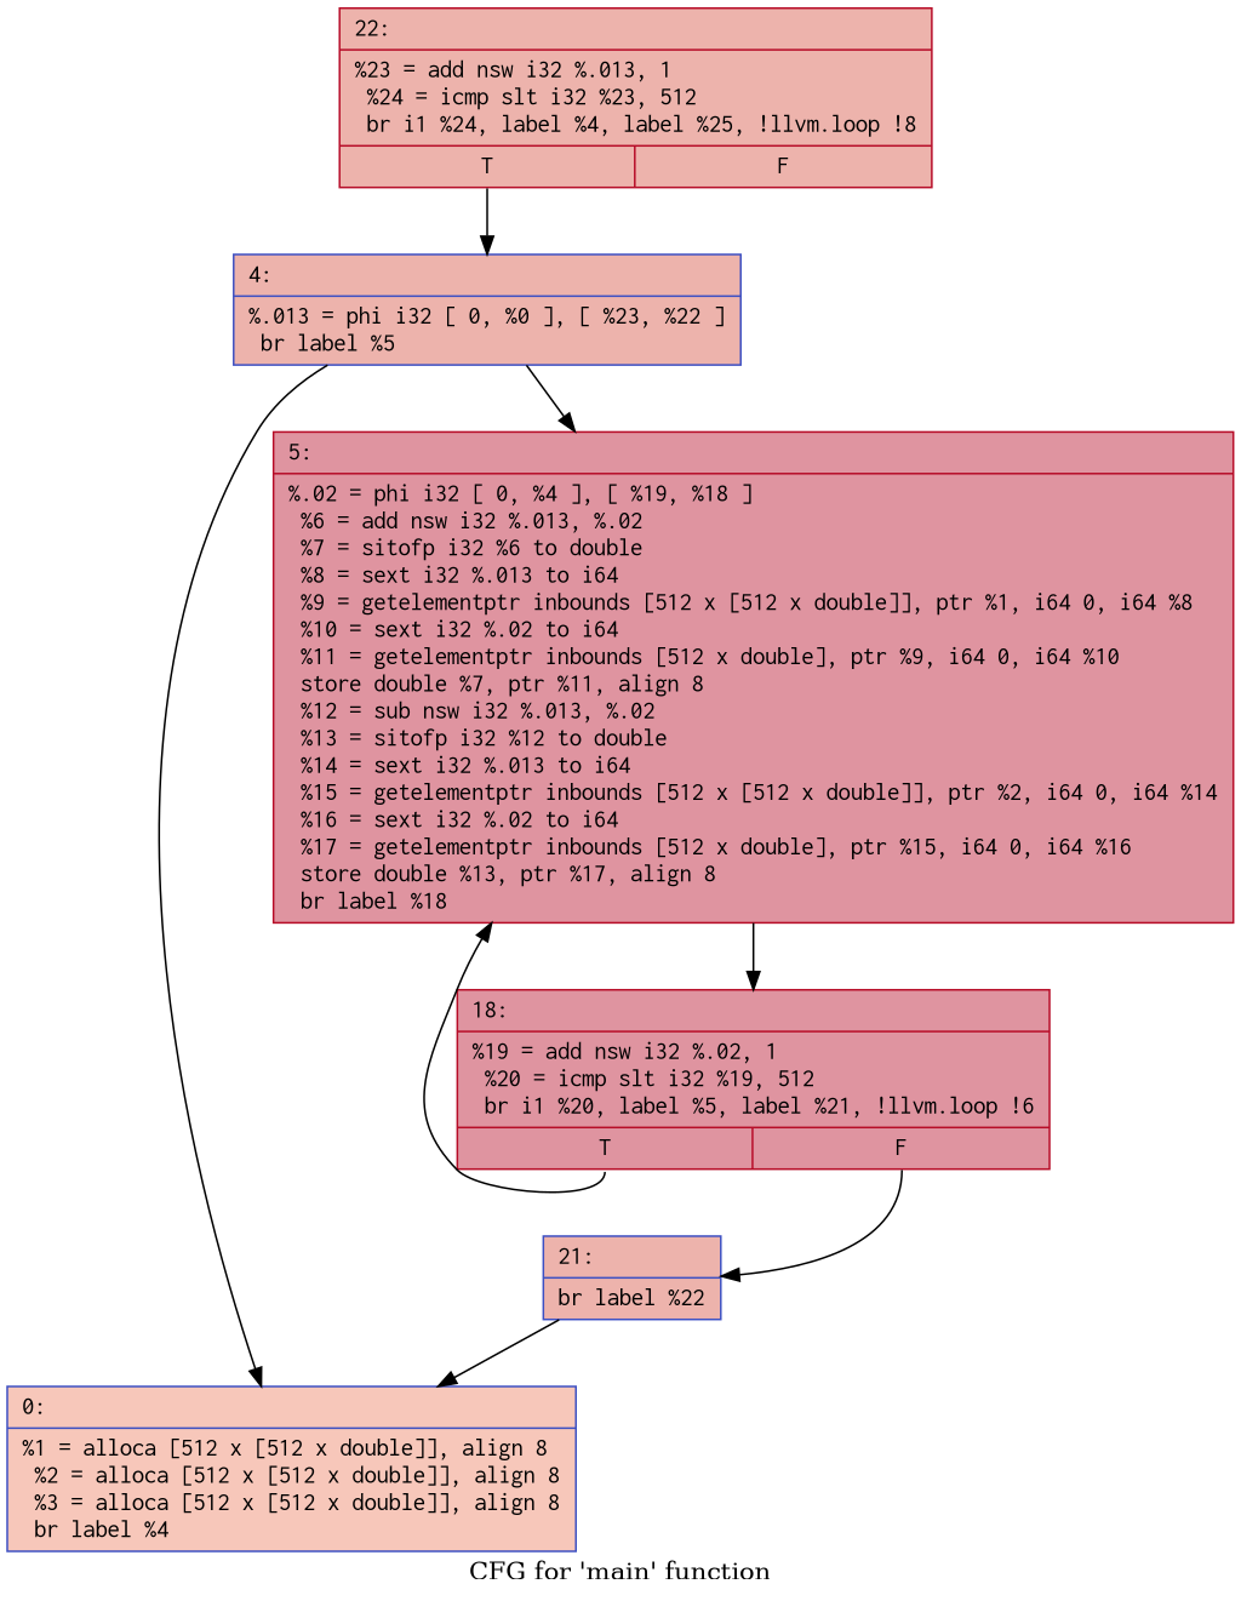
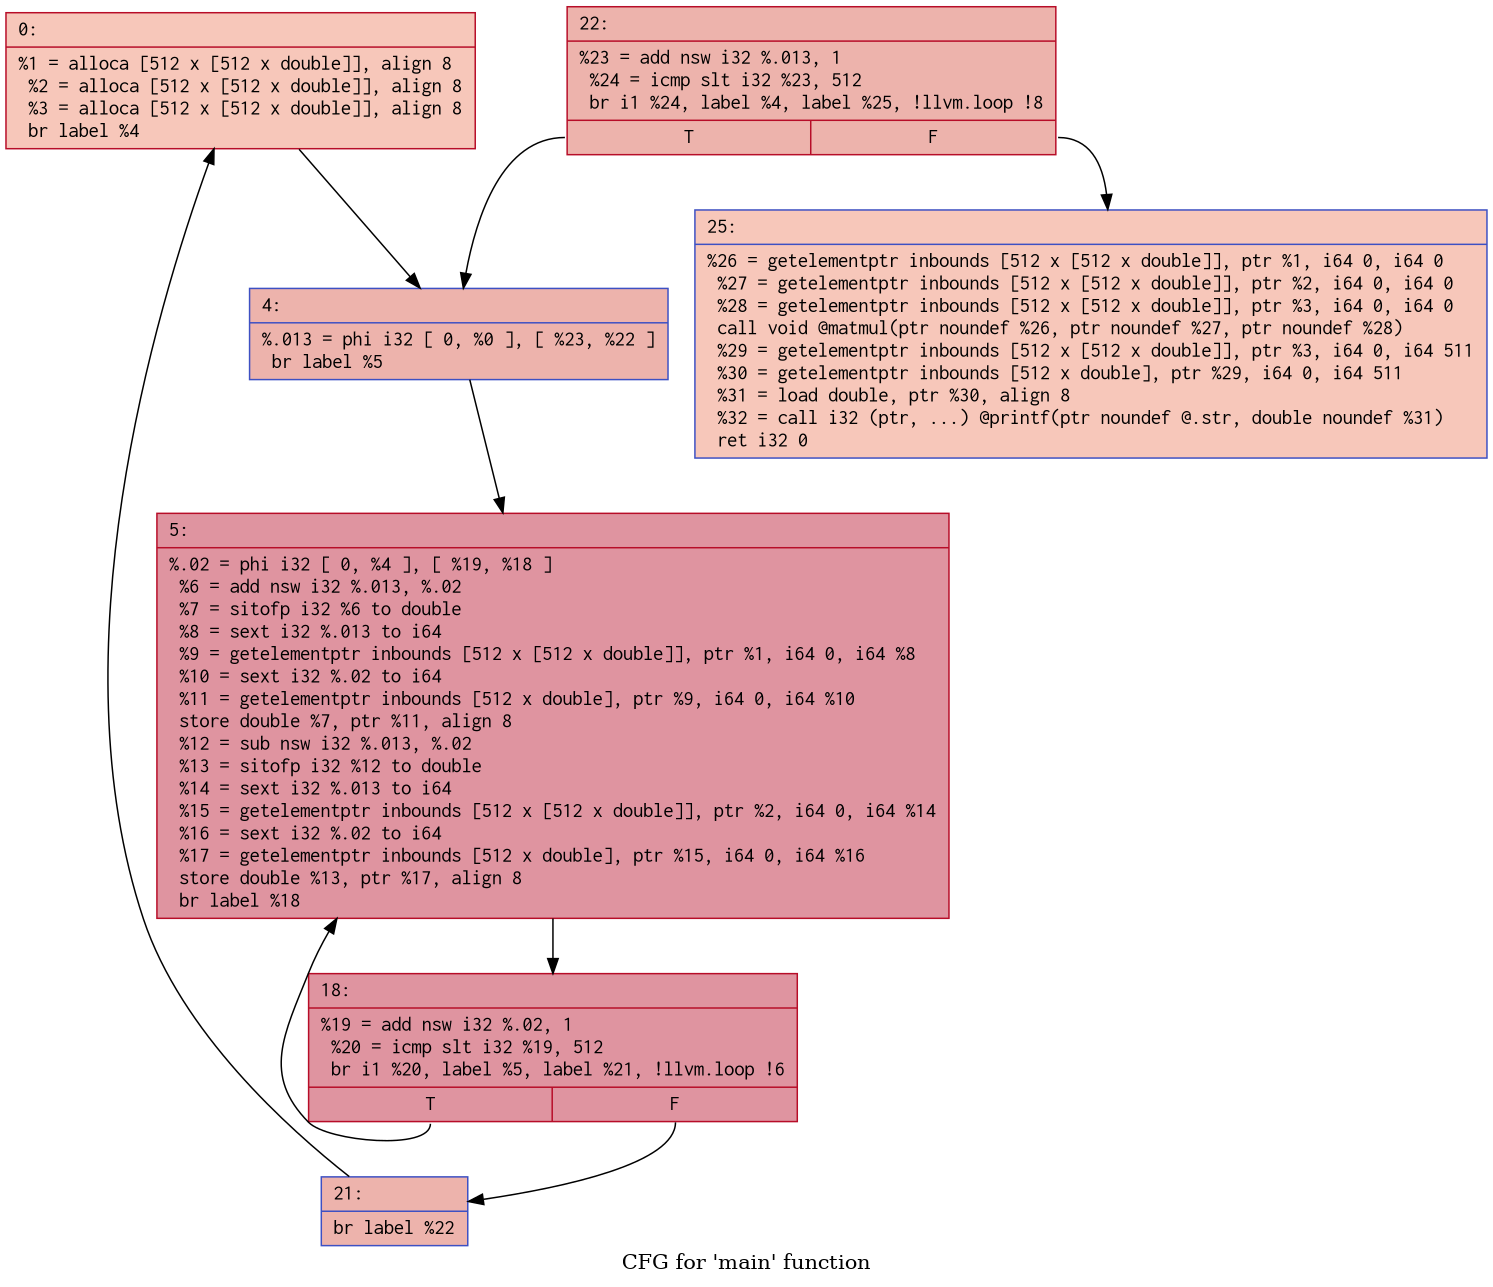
  digraph {
    label="CFG for 'main' function"
    node [color="#3d50c3ff" fillcolor="#d6524470" fontname=Courier shape=record style=filled]
-   n1 [fillcolor="#ec7f6370" label="{0:\l|  %1 = alloca [512 x [512 x double]], align 8\l  %2 = alloca [512 x [512 x double]], align 8\l  %3 = alloca [512 x [512 x double]], align 8\l  br label %4\l}"]
+   n1 [color="#b70d28ff" fillcolor="#ec7f6370" label="{0:\l|  %1 = alloca [512 x [512 x double]], align 8\l  %2 = alloca [512 x [512 x double]], align 8\l  %3 = alloca [512 x [512 x double]], align 8\l  br label %4\l}"]
    n2 [label="{4:\l|  %.013 = phi i32 [ 0, %0 ], [ %23, %22 ]\l  br label %5\l}"]
    n3 [color="#b70d28ff" fillcolor="#b70d2870" label="{5:\l|  %.02 = phi i32 [ 0, %4 ], [ %19, %18 ]\l  %6 = add nsw i32 %.013, %.02\l  %7 = sitofp i32 %6 to double\l  %8 = sext i32 %.013 to i64\l  %9 = getelementptr inbounds [512 x [512 x double]], ptr %1, i64 0, i64 %8\l  %10 = sext i32 %.02 to i64\l  %11 = getelementptr inbounds [512 x double], ptr %9, i64 0, i64 %10\l  store double %7, ptr %11, align 8\l  %12 = sub nsw i32 %.013, %.02\l  %13 = sitofp i32 %12 to double\l  %14 = sext i32 %.013 to i64\l  %15 = getelementptr inbounds [512 x [512 x double]], ptr %2, i64 0, i64 %14\l  %16 = sext i32 %.02 to i64\l  %17 = getelementptr inbounds [512 x double], ptr %15, i64 0, i64 %16\l  store double %13, ptr %17, align 8\l  br label %18\l}"]
    n4 [color="#b70d28ff" fillcolor="#b70d2870" label="{18:\l|  %19 = add nsw i32 %.02, 1\l  %20 = icmp slt i32 %19, 512\l  br i1 %20, label %5, label %21, !llvm.loop !6\l|{<s0>T|<s1>F}}"]
    n5 [label="{21:\l|  br label %22\l}"]
    n6 [color="#b70d28ff" label="{22:\l|  %23 = add nsw i32 %.013, 1\l  %24 = icmp slt i32 %23, 512\l  br i1 %24, label %4, label %25, !llvm.loop !8\l|{<s0>T|<s1>F}}"]
-   n2 -> n1
+   n7 [fillcolor="#ec7f6370" label="{25:\l|  %26 = getelementptr inbounds [512 x [512 x double]], ptr %1, i64 0, i64 0\l  %27 = getelementptr inbounds [512 x [512 x double]], ptr %2, i64 0, i64 0\l  %28 = getelementptr inbounds [512 x [512 x double]], ptr %3, i64 0, i64 0\l  call void @matmul(ptr noundef %26, ptr noundef %27, ptr noundef %28)\l  %29 = getelementptr inbounds [512 x [512 x double]], ptr %3, i64 0, i64 511\l  %30 = getelementptr inbounds [512 x double], ptr %29, i64 0, i64 511\l  %31 = load double, ptr %30, align 8\l  %32 = call i32 (ptr, ...) @printf(ptr noundef @.str, double noundef %31)\l  ret i32 0\l}"]
+   n1 -> n2
    n2 -> n3
    n3 -> n4
    n4 -> n3 [tailport=s0]
    n4 -> n5 [tailport=s1]
    n5 -> n1
    n6 -> n2 [tailport=s0]
+   n6 -> n7 [tailport=s1]
  }
